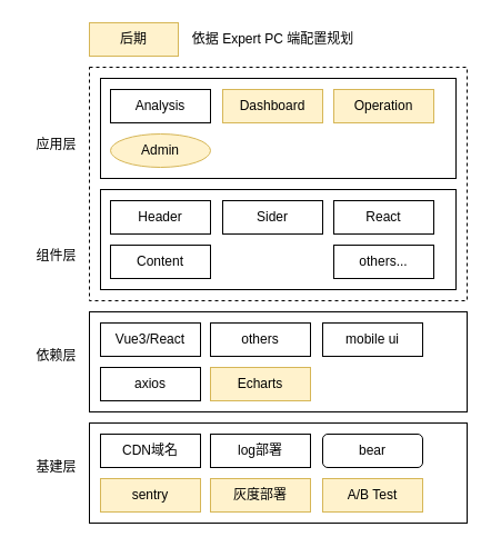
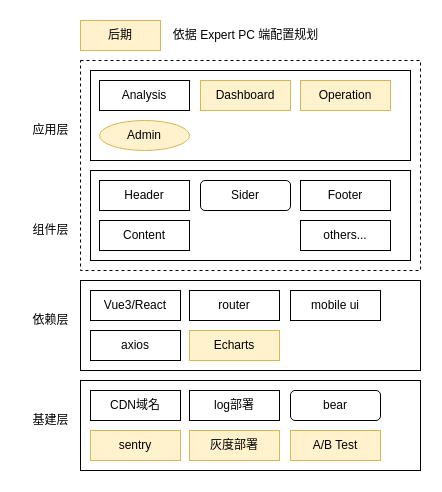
  <mxCell id="0" />
  <mxCell id="1" parent="0" />
  <mxCell id="2" value="组件层" style="text;html=1;align=center;verticalAlign=middle;resizable=0;points=[];autosize=1;strokeColor=none;fillColor=none;" vertex="1" parent="1"><mxGeometry x="20" y="215" width="60" height="30" as="geometry" /></mxCell>
  <mxCell id="3" style="edgeStyle=orthogonalEdgeStyle;rounded=0;orthogonalLoop=1;jettySize=auto;html=1;exitX=0.5;exitY=1;exitDx=0;exitDy=0;" edge="1" parent="1"><mxGeometry relative="1" as="geometry"><mxPoint x="250" y="270" as="sourcePoint" /><mxPoint x="250" y="270" as="targetPoint" /></mxGeometry></mxCell>
  <mxCell id="4" value="" style="rounded=0;whiteSpace=wrap;html=1;fillColor=none;" vertex="1" parent="1"><mxGeometry x="80" y="280" width="340" height="90" as="geometry" /></mxCell>
  <mxCell id="5" value="依赖层" style="text;html=1;align=center;verticalAlign=middle;resizable=0;points=[];autosize=1;strokeColor=none;fillColor=none;" vertex="1" parent="1"><mxGeometry x="20" y="305" width="60" height="30" as="geometry" /></mxCell>
  <mxCell id="6" style="edgeStyle=orthogonalEdgeStyle;rounded=0;orthogonalLoop=1;jettySize=auto;html=1;exitX=0.5;exitY=1;exitDx=0;exitDy=0;" edge="1" parent="1" source="4" target="4"><mxGeometry relative="1" as="geometry" /></mxCell>
  <mxCell id="7" value="" style="rounded=0;whiteSpace=wrap;html=1;fillColor=none;" vertex="1" parent="1"><mxGeometry x="80" y="380" width="340" height="90" as="geometry" /></mxCell>
  <mxCell id="8" value="基建层" style="text;html=1;align=center;verticalAlign=middle;resizable=0;points=[];autosize=1;strokeColor=none;fillColor=none;" vertex="1" parent="1"><mxGeometry x="20" y="405" width="60" height="30" as="geometry" /></mxCell>
  <mxCell id="9" style="edgeStyle=orthogonalEdgeStyle;rounded=0;orthogonalLoop=1;jettySize=auto;html=1;exitX=0.5;exitY=1;exitDx=0;exitDy=0;" edge="1" parent="1" source="7" target="7"><mxGeometry relative="1" as="geometry" /></mxCell>
  <mxCell id="10" value="CDN域名" style="rounded=0;whiteSpace=wrap;html=1;fillColor=none;" vertex="1" parent="1"><mxGeometry x="90" y="390" width="90" height="30" as="geometry" /></mxCell>
  <mxCell id="11" value="灰度部署" style="rounded=0;whiteSpace=wrap;html=1;fillColor=#fff2cc;strokeColor=#d6b656;" vertex="1" parent="1"><mxGeometry x="189" y="430" width="90" height="30" as="geometry" /></mxCell>
  <mxCell id="12" value="A/B Test" style="rounded=0;whiteSpace=wrap;html=1;fillColor=#fff2cc;strokeColor=#d6b656;" vertex="1" parent="1"><mxGeometry x="290" y="430" width="90" height="30" as="geometry" /></mxCell>
  <mxCell id="13" value="sentry" style="rounded=0;whiteSpace=wrap;html=1;fillColor=#fff2cc;strokeColor=#d6b656;" vertex="1" parent="1"><mxGeometry x="90" y="430" width="90" height="30" as="geometry" /></mxCell>
  <mxCell id="14" value="log部署" style="rounded=0;whiteSpace=wrap;html=1;fillColor=none;" vertex="1" parent="1"><mxGeometry x="189" y="390" width="90" height="30" as="geometry" /></mxCell>
  <mxCell id="15" value="bear" style="whiteSpace=wrap;html=1;fillColor=none;rounded=1;" vertex="1" parent="1"><mxGeometry x="290" y="390" width="90" height="30" as="geometry" /></mxCell>
  <mxCell id="16" value="Vue3/React" style="rounded=0;whiteSpace=wrap;html=1;fillColor=none;" vertex="1" parent="1"><mxGeometry x="90" y="290" width="90" height="30" as="geometry" /></mxCell>
  <mxCell id="17" value="mobile ui" style="rounded=0;whiteSpace=wrap;html=1;fillColor=none;" vertex="1" parent="1"><mxGeometry x="290" y="290" width="90" height="30" as="geometry" /></mxCell>
  <mxCell id="18" value="axios&lt;span style=&quot;color: rgba(0, 0, 0, 0); font-family: monospace; font-size: 0px; text-align: start; text-wrap-mode: nowrap;&quot;&gt;%3CmxGraphModel%3E%3Croot%3E%3CmxCell%20id%3D%220%22%2F%3E%3CmxCell%20id%3D%221%22%20parent%3D%220%22%2F%3E%3CmxCell%20id%3D%222%22%20value%3D%22A%2FB%20Test%22%20style%3D%22rounded%3D0%3BwhiteSpace%3Dwrap%3Bhtml%3D1%3BfillColor%3Dnone%3B%22%20vertex%3D%221%22%20parent%3D%221%22%3E%3CmxGeometry%20x%3D%22470%22%20y%3D%22400%22%20width%3D%2290%22%20height%3D%2230%22%20as%3D%22geometry%22%2F%3E%3C%2FmxCell%3E%3C%2Froot%3E%3C%2FmxGraphModel%3E&lt;/span&gt;" style="rounded=0;whiteSpace=wrap;html=1;fillColor=none;" vertex="1" parent="1"><mxGeometry x="90" y="330" width="90" height="30" as="geometry" /></mxCell>
  <mxCell id="19" value="Echarts" style="rounded=0;whiteSpace=wrap;html=1;fillColor=#fff2cc;strokeColor=#d6b656;" vertex="1" parent="1"><mxGeometry x="189" y="330" width="90" height="30" as="geometry" /></mxCell>
- <mxCell id="20" value="others" style="rounded=0;whiteSpace=wrap;html=1;fillColor=none;" vertex="1" parent="1"><mxGeometry x="189" y="290" width="90" height="30" as="geometry" /></mxCell>
+ <mxCell id="20" value="router" style="rounded=0;whiteSpace=wrap;html=1;fillColor=none;" vertex="1" parent="1"><mxGeometry x="189" y="290" width="90" height="30" as="geometry" /></mxCell>
  <mxCell id="21" value="后期" style="rounded=0;whiteSpace=wrap;html=1;fillColor=#fff2cc;strokeColor=#d6b656;" vertex="1" parent="1"><mxGeometry x="80" y="20" width="80" height="30" as="geometry" /></mxCell>
  <mxCell id="22" value="依据 Expert PC 端配置规划" style="text;html=1;align=center;verticalAlign=middle;resizable=0;points=[];autosize=1;strokeColor=none;fillColor=none;" vertex="1" parent="1"><mxGeometry x="160" y="20" width="170" height="30" as="geometry" /></mxCell>
  <mxCell id="23" value="" style="rounded=0;whiteSpace=wrap;html=1;fillColor=none;dashed=1;" vertex="1" parent="1"><mxGeometry x="80" y="60" width="340" height="210" as="geometry" /></mxCell>
  <mxCell id="24" value="应用层" style="text;html=1;align=center;verticalAlign=middle;resizable=0;points=[];autosize=1;strokeColor=none;fillColor=none;" vertex="1" parent="1"><mxGeometry x="20" y="115" width="60" height="30" as="geometry" /></mxCell>
  <mxCell id="25" style="edgeStyle=orthogonalEdgeStyle;rounded=0;orthogonalLoop=1;jettySize=auto;html=1;exitX=0.5;exitY=1;exitDx=0;exitDy=0;" edge="1" parent="1" source="23" target="23"><mxGeometry relative="1" as="geometry" /></mxCell>
  <mxCell id="26" value="Analysis" style="rounded=0;whiteSpace=wrap;html=1;fillColor=none;" vertex="1" parent="1"><mxGeometry x="99" y="80" width="90" height="30" as="geometry" /></mxCell>
  <mxCell id="27" value="Dashboard" style="rounded=0;whiteSpace=wrap;html=1;fillColor=#fff2cc;strokeColor=#d6b656;" vertex="1" parent="1"><mxGeometry x="200" y="80" width="90" height="30" as="geometry" /></mxCell>
  <mxCell id="28" value="Operation" style="rounded=0;whiteSpace=wrap;html=1;fillColor=#fff2cc;strokeColor=#d6b656;" vertex="1" parent="1"><mxGeometry x="300" y="80" width="90" height="30" as="geometry" /></mxCell>
  <mxCell id="29" value="Admin" style="ellipse;whiteSpace=wrap;html=1;fillColor=#fff2cc;strokeColor=#d6b656;" vertex="1" parent="1"><mxGeometry x="99" y="120" width="90" height="30" as="geometry" /></mxCell>
  <mxCell id="30" value="" style="rounded=0;whiteSpace=wrap;html=1;fillColor=none;" vertex="1" parent="1"><mxGeometry x="90" y="70" width="320" height="90" as="geometry" /></mxCell>
  <mxCell id="31" value="Header" style="rounded=0;whiteSpace=wrap;html=1;fillColor=none;" vertex="1" parent="1"><mxGeometry x="99" y="180" width="90" height="30" as="geometry" /></mxCell>
- <mxCell id="32" value="Sider" style="rounded=0;whiteSpace=wrap;html=1;fillColor=none;" vertex="1" parent="1"><mxGeometry x="200" y="180" width="90" height="30" as="geometry" /></mxCell>
- <mxCell id="33" value="React" style="rounded=0;whiteSpace=wrap;html=1;fillColor=none;" vertex="1" parent="1"><mxGeometry x="300" y="180" width="90" height="30" as="geometry" /></mxCell>
+ <mxCell id="32" value="Sider" style="whiteSpace=wrap;html=1;fillColor=none;rounded=1;" vertex="1" parent="1"><mxGeometry x="200" y="180" width="90" height="30" as="geometry" /></mxCell>
+ <mxCell id="33" value="Footer" style="rounded=0;whiteSpace=wrap;html=1;fillColor=none;" vertex="1" parent="1"><mxGeometry x="300" y="180" width="90" height="30" as="geometry" /></mxCell>
  <mxCell id="34" value="Content" style="rounded=0;whiteSpace=wrap;html=1;fillColor=none;" vertex="1" parent="1"><mxGeometry x="99" y="220" width="90" height="30" as="geometry" /></mxCell>
  <mxCell id="35" value="others..." style="rounded=0;whiteSpace=wrap;html=1;fillColor=none;" vertex="1" parent="1"><mxGeometry x="300" y="220" width="90" height="30" as="geometry" /></mxCell>
  <mxCell id="36" value="" style="rounded=0;whiteSpace=wrap;html=1;fillColor=none;" vertex="1" parent="1"><mxGeometry x="90" y="170" width="320" height="90" as="geometry" /></mxCell>
